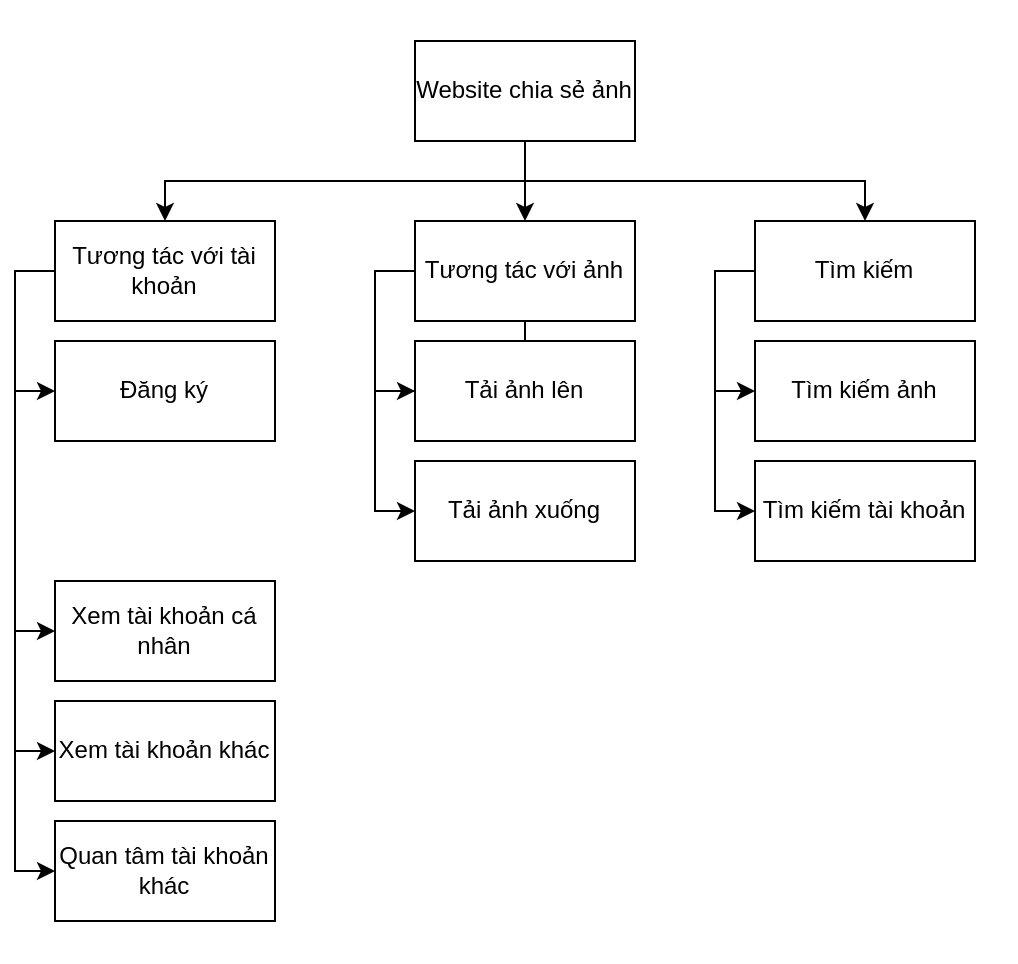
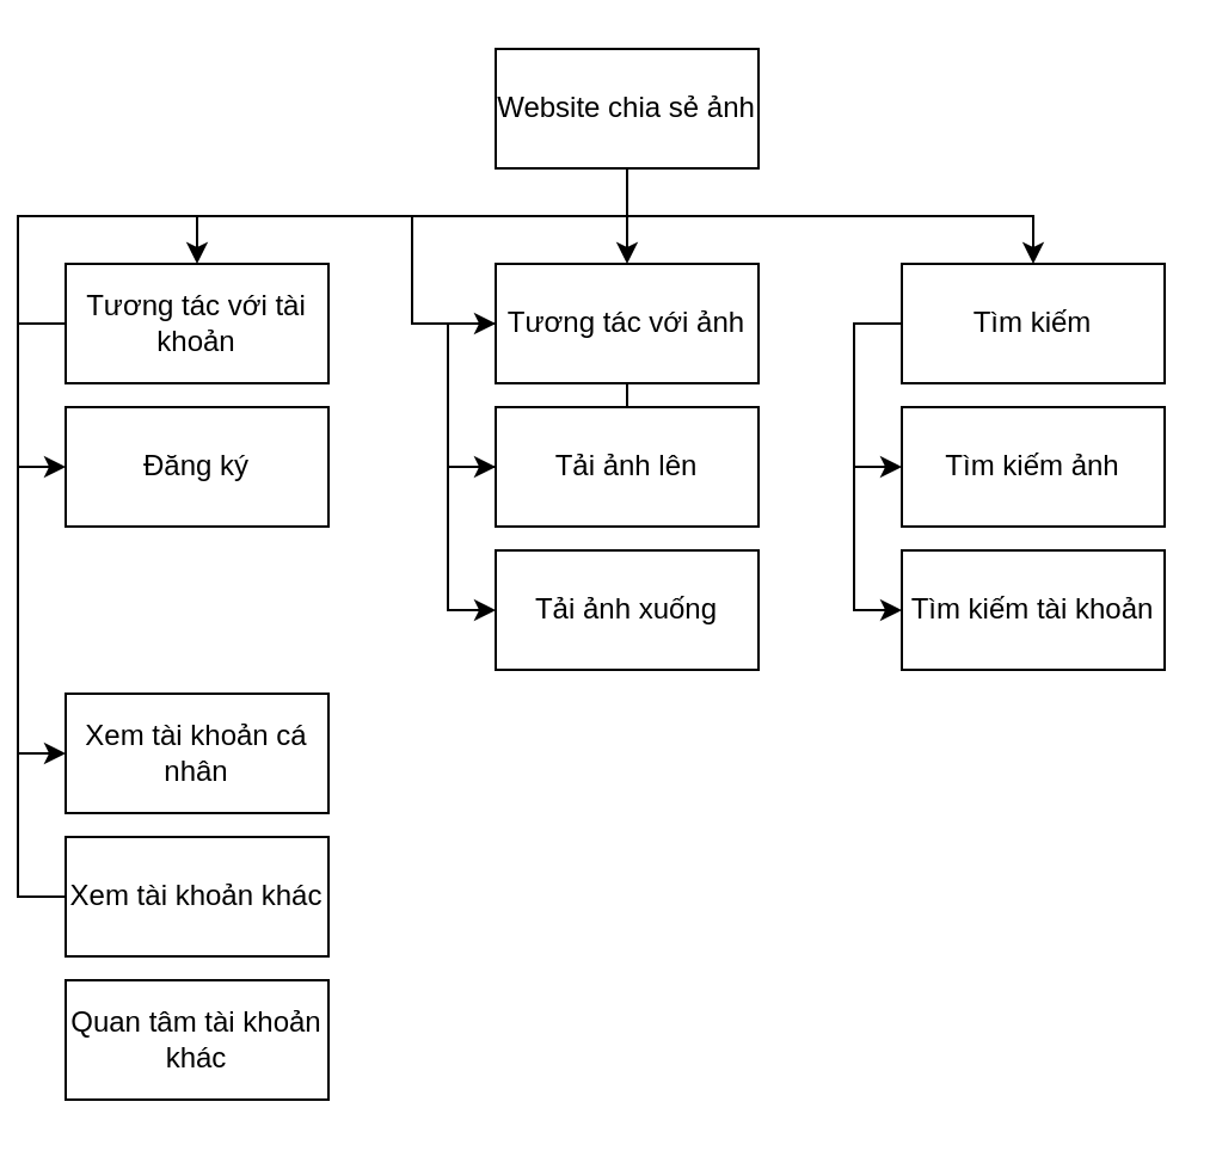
  <mxCell id="0" />
  <mxCell id="1" parent="0" />
  <mxCell id="2" style="edgeStyle=orthogonalEdgeStyle;rounded=0;orthogonalLoop=1;jettySize=auto;html=1;exitX=0.5;exitY=1;exitDx=0;exitDy=0;entryX=0.5;entryY=0;entryDx=0;entryDy=0;" parent="1" source="5" target="10" edge="1"><mxGeometry relative="1" as="geometry" /></mxCell>
  <mxCell id="3" style="edgeStyle=orthogonalEdgeStyle;rounded=0;orthogonalLoop=1;jettySize=auto;html=1;exitX=0.5;exitY=1;exitDx=0;exitDy=0;entryX=0.5;entryY=0;entryDx=0;entryDy=0;" parent="1" source="5" target="17" edge="1"><mxGeometry relative="1" as="geometry" /></mxCell>
  <mxCell id="4" style="edgeStyle=orthogonalEdgeStyle;rounded=0;orthogonalLoop=1;jettySize=auto;html=1;exitX=0.5;exitY=1;exitDx=0;exitDy=0;entryX=0.5;entryY=0;entryDx=0;entryDy=0;" parent="1" source="5" target="22" edge="1"><mxGeometry relative="1" as="geometry" /></mxCell>
  <mxCell id="5" value="Website chia sẻ ảnh" style="html=1;whiteSpace=wrap;" parent="1" vertex="1"><mxGeometry x="200" y="20" width="110" height="50" as="geometry" /></mxCell>
  <mxCell id="6" style="edgeStyle=orthogonalEdgeStyle;rounded=0;orthogonalLoop=1;jettySize=auto;html=1;exitX=0;exitY=0.5;exitDx=0;exitDy=0;entryX=0;entryY=0.5;entryDx=0;entryDy=0;" parent="1" source="10" target="11" edge="1"><mxGeometry relative="1" as="geometry" /></mxCell>
  <mxCell id="7" style="edgeStyle=orthogonalEdgeStyle;rounded=0;orthogonalLoop=1;jettySize=auto;html=1;exitX=0;exitY=0.5;exitDx=0;exitDy=0;entryX=0;entryY=0.5;entryDx=0;entryDy=0;" parent="1" source="10" target="12" edge="1"><mxGeometry relative="1" as="geometry" /></mxCell>
- <mxCell id="8" style="edgeStyle=orthogonalEdgeStyle;rounded=0;orthogonalLoop=1;jettySize=auto;html=1;exitX=0;exitY=0.5;exitDx=0;exitDy=0;entryX=0;entryY=0.5;entryDx=0;entryDy=0;" parent="1" source="10" target="13" edge="1"><mxGeometry relative="1" as="geometry"><mxPoint x="10" y="360" as="targetPoint" /></mxGeometry></mxCell>
- <mxCell id="9" style="edgeStyle=orthogonalEdgeStyle;rounded=0;orthogonalLoop=1;jettySize=auto;html=1;exitX=0;exitY=0.5;exitDx=0;exitDy=0;entryX=0;entryY=0.5;entryDx=0;entryDy=0;" parent="1" source="10" target="14" edge="1"><mxGeometry relative="1" as="geometry" /></mxCell>
+ <mxCell id="8" style="edgeStyle=orthogonalEdgeStyle;rounded=0;orthogonalLoop=1;jettySize=auto;html=1;exitX=0;exitY=0.5;exitDx=0;exitDy=0;entryX=0;entryY=0.5;entryDx=0;entryDy=0;endArrow=none;" parent="1" source="10" target="13" edge="1"><mxGeometry relative="1" as="geometry"><mxPoint x="10" y="360" as="targetPoint" /></mxGeometry></mxCell>
+ <mxCell id="9" style="edgeStyle=orthogonalEdgeStyle;rounded=0;orthogonalLoop=1;jettySize=auto;html=1;exitX=0;exitY=0.5;exitDx=0;exitDy=0;" parent="1" source="10" target="17" edge="1"><mxGeometry relative="1" as="geometry" /></mxCell>
  <mxCell id="10" value="Tương tác với tài khoản" style="html=1;whiteSpace=wrap;" parent="1" vertex="1"><mxGeometry x="20" y="110" width="110" height="50" as="geometry" /></mxCell>
  <mxCell id="11" value="Đăng ký" style="html=1;whiteSpace=wrap;" parent="1" vertex="1"><mxGeometry x="20" y="170" width="110" height="50" as="geometry" /></mxCell>
  <mxCell id="12" value="Xem tài khoản cá nhân" style="html=1;whiteSpace=wrap;" parent="1" vertex="1"><mxGeometry x="20" y="290" width="110" height="50" as="geometry" /></mxCell>
  <mxCell id="13" value="Xem tài khoản khác" style="html=1;whiteSpace=wrap;" parent="1" vertex="1"><mxGeometry x="20" y="350" width="110" height="50" as="geometry" /></mxCell>
  <mxCell id="14" value="Quan tâm tài khoản khác" style="html=1;whiteSpace=wrap;" parent="1" vertex="1"><mxGeometry x="20" y="410" width="110" height="50" as="geometry" /></mxCell>
  <mxCell id="15" style="edgeStyle=orthogonalEdgeStyle;rounded=0;orthogonalLoop=1;jettySize=auto;html=1;exitX=0;exitY=0.5;exitDx=0;exitDy=0;entryX=0;entryY=0.5;entryDx=0;entryDy=0;" parent="1" source="17" target="18" edge="1"><mxGeometry relative="1" as="geometry" /></mxCell>
  <mxCell id="16" style="edgeStyle=orthogonalEdgeStyle;rounded=0;orthogonalLoop=1;jettySize=auto;html=1;entryX=0;entryY=0.5;entryDx=0;entryDy=0;" parent="1" source="17" target="19" edge="1"><mxGeometry relative="1" as="geometry" /></mxCell>
  <mxCell id="17" value="Tương tác với ảnh" style="html=1;whiteSpace=wrap;" parent="1" vertex="1"><mxGeometry x="200" y="110" width="110" height="50" as="geometry" /></mxCell>
  <mxCell id="18" value="Tải ảnh lên" style="html=1;whiteSpace=wrap;" parent="1" vertex="1"><mxGeometry x="200" y="170" width="110" height="50" as="geometry" /></mxCell>
  <mxCell id="19" value="Tải ảnh xuống" style="html=1;whiteSpace=wrap;" parent="1" vertex="1"><mxGeometry x="200" y="230" width="110" height="50" as="geometry" /></mxCell>
  <mxCell id="20" style="edgeStyle=orthogonalEdgeStyle;rounded=0;orthogonalLoop=1;jettySize=auto;html=1;exitX=0;exitY=0.5;exitDx=0;exitDy=0;entryX=0;entryY=0.5;entryDx=0;entryDy=0;" parent="1" source="22" target="23" edge="1"><mxGeometry relative="1" as="geometry" /></mxCell>
  <mxCell id="21" style="edgeStyle=orthogonalEdgeStyle;rounded=0;orthogonalLoop=1;jettySize=auto;html=1;exitX=0;exitY=0.5;exitDx=0;exitDy=0;entryX=0;entryY=0.5;entryDx=0;entryDy=0;" parent="1" source="22" target="24" edge="1"><mxGeometry relative="1" as="geometry" /></mxCell>
  <mxCell id="22" value="Tìm kiếm" style="html=1;whiteSpace=wrap;" parent="1" vertex="1"><mxGeometry x="370" y="110" width="110" height="50" as="geometry" /></mxCell>
  <mxCell id="23" value="Tìm kiếm ảnh" style="html=1;whiteSpace=wrap;" parent="1" vertex="1"><mxGeometry x="370" y="170" width="110" height="50" as="geometry" /></mxCell>
  <mxCell id="24" value="Tìm kiếm tài khoản" style="html=1;whiteSpace=wrap;" parent="1" vertex="1"><mxGeometry x="370" y="230" width="110" height="50" as="geometry" /></mxCell>
